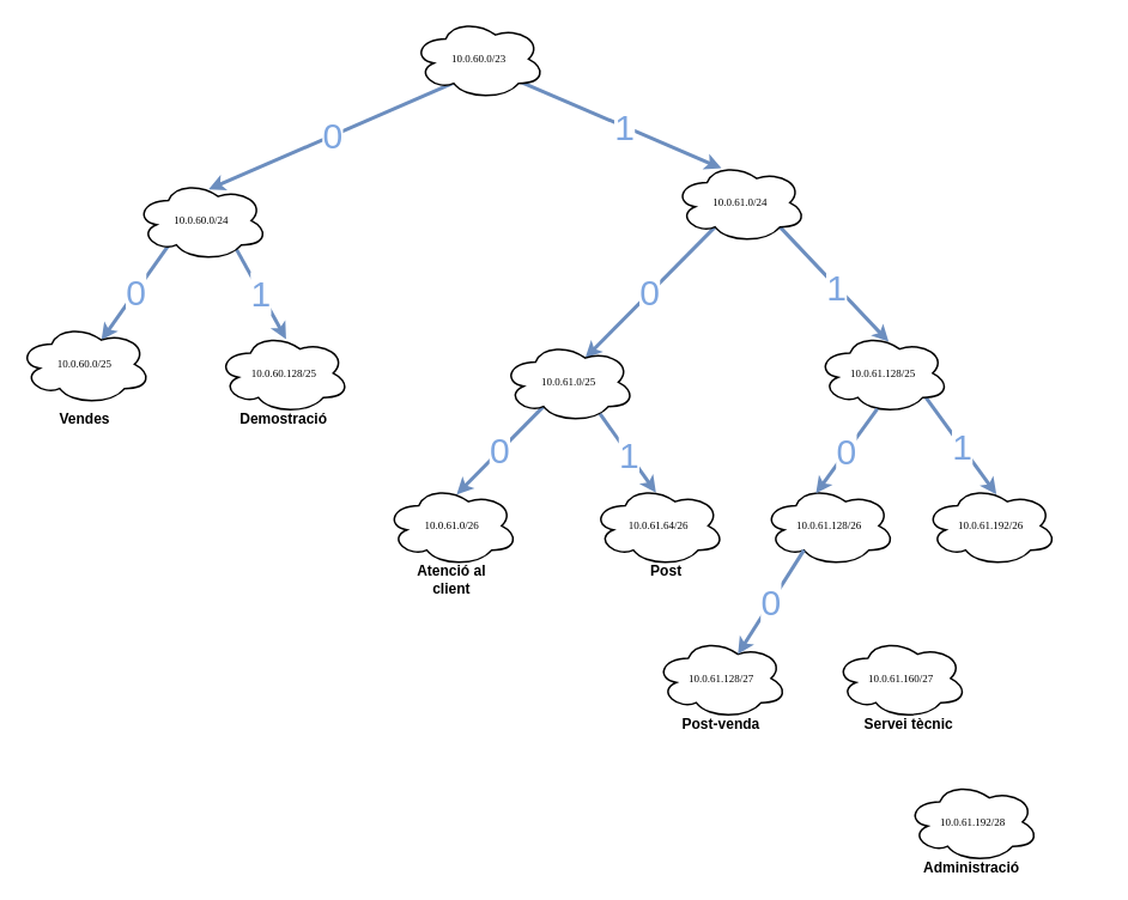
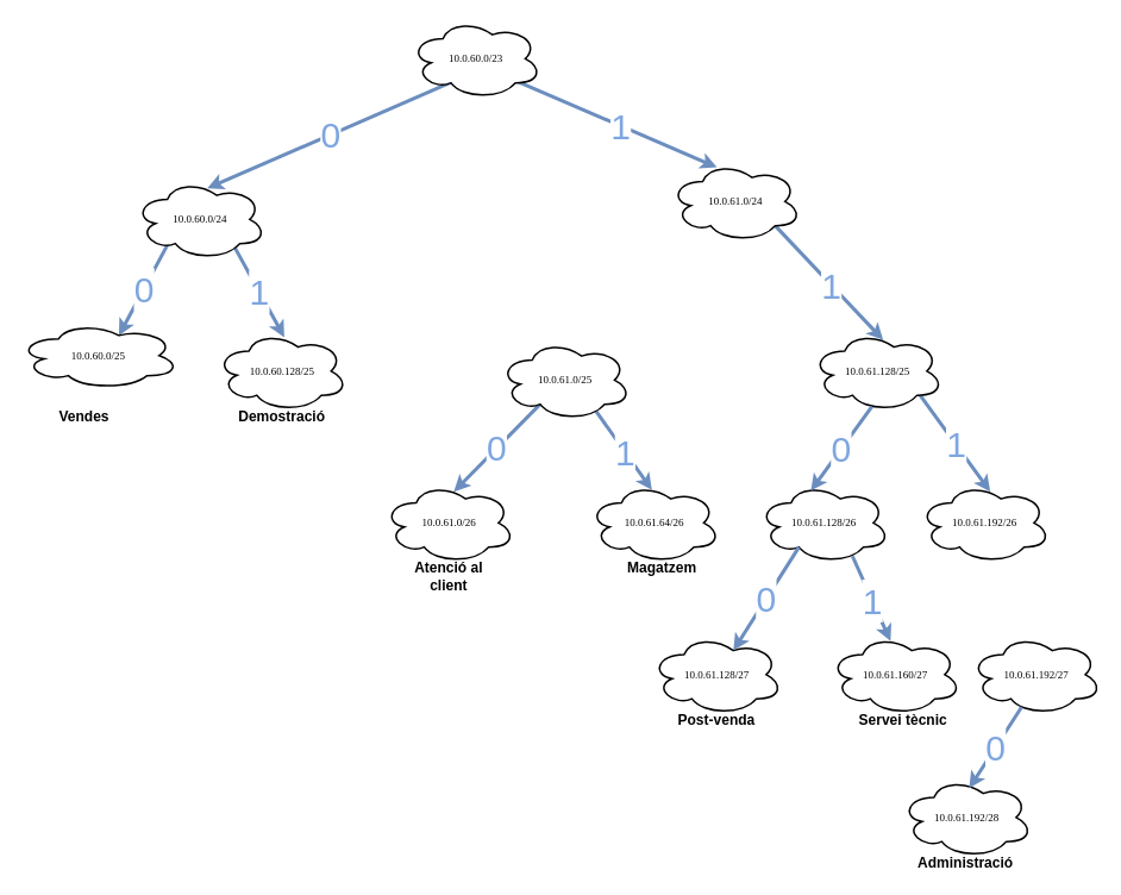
  <mxCell id="0" />
  <mxCell id="1" parent="0" />
  <mxCell id="2" style="rounded=0;orthogonalLoop=1;jettySize=auto;html=1;fillColor=#dae8fc;strokeColor=#6c8ebf;fontSize=40;strokeWidth=4;exitX=1;exitY=1;exitDx=0;exitDy=0;" edge="1" parent="1"><mxGeometry relative="1" as="geometry"><mxPoint x="1109" y="550" as="targetPoint" /><mxPoint x="1029" y="440" as="sourcePoint" /></mxGeometry></mxCell>
  <mxCell id="3" value="1" style="edgeLabel;html=1;align=center;verticalAlign=middle;resizable=0;points=[];fontColor=#7EA6E0;fontSize=40;" vertex="1" connectable="0" parent="2"><mxGeometry x="0.035" relative="1" as="geometry"><mxPoint as="offset" /></mxGeometry></mxCell>
  <mxCell id="4" style="rounded=0;orthogonalLoop=1;jettySize=auto;html=1;fillColor=#dae8fc;strokeColor=#6c8ebf;fontSize=40;strokeWidth=4;exitX=0.8;exitY=0.8;exitDx=0;exitDy=0;exitPerimeter=0;" edge="1" parent="1" source="23"><mxGeometry relative="1" as="geometry"><mxPoint x="989" y="380" as="targetPoint" /><mxPoint x="869" y="253" as="sourcePoint" /></mxGeometry></mxCell>
  <mxCell id="5" value="1" style="edgeLabel;html=1;align=center;verticalAlign=middle;resizable=0;points=[];fontColor=#7EA6E0;fontSize=40;" vertex="1" connectable="0" parent="4"><mxGeometry x="0.035" relative="1" as="geometry"><mxPoint as="offset" /></mxGeometry></mxCell>
  <mxCell id="6" value="0" style="rounded=0;orthogonalLoop=1;jettySize=auto;html=1;fillColor=#dae8fc;strokeColor=#6c8ebf;fontColor=#7EA6E0;entryX=0.552;entryY=0.113;entryDx=0;entryDy=0;exitX=0;exitY=1;exitDx=0;exitDy=0;fontSize=40;strokeWidth=4;entryPerimeter=0;" parent="1" target="22" edge="1"><mxGeometry relative="1" as="geometry"><mxPoint x="224" y="200" as="targetPoint" /><mxPoint x="508" y="90" as="sourcePoint" /></mxGeometry></mxCell>
  <mxCell id="7" style="rounded=0;orthogonalLoop=1;jettySize=auto;html=1;fillColor=#dae8fc;strokeColor=#6c8ebf;exitX=1;exitY=1;exitDx=0;exitDy=0;entryX=0.358;entryY=0.073;entryDx=0;entryDy=0;fontSize=40;strokeWidth=4;entryPerimeter=0;" parent="1" target="23" edge="1"><mxGeometry relative="1" as="geometry"><mxPoint x="828" y="190" as="targetPoint" /><mxPoint x="578" y="90" as="sourcePoint" /></mxGeometry></mxCell>
  <mxCell id="8" value="1" style="edgeLabel;html=1;align=center;verticalAlign=middle;resizable=0;points=[];fontColor=#7EA6E0;fontSize=40;" parent="7" vertex="1" connectable="0"><mxGeometry x="0.035" relative="1" as="geometry"><mxPoint as="offset" /></mxGeometry></mxCell>
  <mxCell id="9" value="0" style="rounded=0;orthogonalLoop=1;jettySize=auto;html=1;fillColor=#dae8fc;strokeColor=#6c8ebf;fontColor=#7EA6E0;entryX=0.625;entryY=0.2;entryDx=0;entryDy=0;exitX=0;exitY=1;exitDx=0;exitDy=0;fontSize=40;strokeWidth=4;entryPerimeter=0;" parent="1" target="25" edge="1"><mxGeometry relative="1" as="geometry"><mxPoint x="94" y="380" as="targetPoint" /><mxPoint x="189" y="270" as="sourcePoint" /></mxGeometry></mxCell>
  <mxCell id="10" style="rounded=0;orthogonalLoop=1;jettySize=auto;html=1;fillColor=#dae8fc;strokeColor=#6c8ebf;entryX=0.519;entryY=0.078;entryDx=0;entryDy=0;exitX=1;exitY=1;exitDx=0;exitDy=0;fontSize=40;strokeWidth=4;entryPerimeter=0;" parent="1" target="26" edge="1"><mxGeometry relative="1" as="geometry"><mxPoint x="326.5" y="380" as="targetPoint" /><mxPoint x="259" y="270" as="sourcePoint" /></mxGeometry></mxCell>
  <mxCell id="11" value="1" style="edgeLabel;html=1;align=center;verticalAlign=middle;resizable=0;points=[];fontColor=#7EA6E0;fontSize=40;" parent="10" vertex="1" connectable="0"><mxGeometry x="0.035" relative="1" as="geometry"><mxPoint as="offset" /></mxGeometry></mxCell>
- <mxCell id="12" value="0" style="rounded=0;orthogonalLoop=1;jettySize=auto;html=1;fillColor=#dae8fc;strokeColor=#6c8ebf;fontColor=#7EA6E0;entryX=0.625;entryY=0.2;entryDx=0;entryDy=0;exitX=0.31;exitY=0.8;exitDx=0;exitDy=0;fontSize=40;strokeWidth=4;entryPerimeter=0;exitPerimeter=0;" parent="1" source="23" target="27" edge="1"><mxGeometry relative="1" as="geometry"><mxPoint x="732.5" y="380" as="targetPoint" /><mxPoint x="793" y="260" as="sourcePoint" /></mxGeometry></mxCell>
  <mxCell id="13" value="Vendes" style="text;html=1;strokeColor=none;fillColor=none;align=center;verticalAlign=middle;whiteSpace=wrap;rounded=0;fontStyle=1;fontSize=16;" parent="1" vertex="1"><mxGeometry x="64" y="450" width="60" height="30" as="geometry" /></mxCell>
  <mxCell id="14" value="0" style="rounded=0;orthogonalLoop=1;jettySize=auto;html=1;fillColor=#dae8fc;strokeColor=#6c8ebf;fontColor=#7EA6E0;entryX=0.5;entryY=0;entryDx=0;entryDy=0;exitX=0.31;exitY=0.8;exitDx=0;exitDy=0;fontSize=40;strokeWidth=4;exitPerimeter=0;" parent="1" source="27" edge="1"><mxGeometry relative="1" as="geometry"><mxPoint x="508" y="550" as="targetPoint" /><mxPoint x="597.5" y="460" as="sourcePoint" /></mxGeometry></mxCell>
  <mxCell id="15" style="rounded=0;orthogonalLoop=1;jettySize=auto;html=1;fillColor=#dae8fc;strokeColor=#6c8ebf;entryX=0.481;entryY=0.091;entryDx=0;entryDy=0;fontSize=40;strokeWidth=4;exitX=1;exitY=1;exitDx=0;exitDy=0;entryPerimeter=0;" parent="1" target="29" edge="1"><mxGeometry relative="1" as="geometry"><mxPoint x="774" y="550" as="targetPoint" /><mxPoint x="667.5" y="460" as="sourcePoint" /></mxGeometry></mxCell>
  <mxCell id="16" value="1" style="edgeLabel;html=1;align=center;verticalAlign=middle;resizable=0;points=[];fontColor=#7EA6E0;fontSize=40;" parent="15" vertex="1" connectable="0"><mxGeometry x="0.035" relative="1" as="geometry"><mxPoint as="offset" /></mxGeometry></mxCell>
  <mxCell id="17" value="Atenció al client" style="text;html=1;strokeColor=none;fillColor=none;align=center;verticalAlign=middle;whiteSpace=wrap;rounded=0;fontStyle=1;fontSize=16;" parent="1" vertex="1"><mxGeometry x="450.25" y="630" width="105" height="30" as="geometry" /></mxCell>
- <mxCell id="18" value="Post" style="text;html=1;strokeColor=none;fillColor=none;align=center;verticalAlign=middle;whiteSpace=wrap;rounded=0;fontStyle=1;fontSize=16;" parent="1" vertex="1"><mxGeometry x="689" y="620" width="105" height="30" as="geometry" /></mxCell>
+ <mxCell id="18" value="Magatzem" style="text;html=1;strokeColor=none;fillColor=none;align=center;verticalAlign=middle;whiteSpace=wrap;rounded=0;fontStyle=1;fontSize=16;" parent="1" vertex="1"><mxGeometry x="689" y="620" width="105" height="30" as="geometry" /></mxCell>
  <mxCell id="19" value="Post-venda" style="text;html=1;strokeColor=none;fillColor=none;align=center;verticalAlign=middle;whiteSpace=wrap;rounded=0;fontStyle=1;fontSize=16;" parent="1" vertex="1"><mxGeometry x="750" y="790" width="105" height="30" as="geometry" /></mxCell>
  <mxCell id="20" value="Servei tècnic" style="text;html=1;strokeColor=none;fillColor=none;align=center;verticalAlign=middle;whiteSpace=wrap;rounded=0;fontStyle=1;fontSize=16;" parent="1" vertex="1"><mxGeometry x="959" y="790" width="105" height="30" as="geometry" /></mxCell>
  <mxCell id="21" value="Administració" style="text;html=1;strokeColor=none;fillColor=none;align=center;verticalAlign=middle;whiteSpace=wrap;rounded=0;fontStyle=1;fontSize=16;" parent="1" vertex="1"><mxGeometry x="1029" y="950" width="105" height="30" as="geometry" /></mxCell>
  <mxCell id="22" value="10.0.60.0/24" style="ellipse;shape=cloud;whiteSpace=wrap;html=1;rounded=0;shadow=0;comic=0;strokeWidth=2;fontFamily=Verdana;fontSize=12;" vertex="1" parent="1"><mxGeometry x="150.25" y="200" width="147.5" height="90" as="geometry" /></mxCell>
  <mxCell id="23" value="10.0.61.0/24" style="ellipse;shape=cloud;whiteSpace=wrap;html=1;rounded=0;shadow=0;comic=0;strokeWidth=2;fontFamily=Verdana;fontSize=12;" vertex="1" parent="1"><mxGeometry x="750" y="180" width="147.5" height="90" as="geometry" /></mxCell>
  <mxCell id="24" value="10.0.60.0/23" style="ellipse;shape=cloud;whiteSpace=wrap;html=1;rounded=0;shadow=0;comic=0;strokeWidth=2;fontFamily=Verdana;fontSize=12;" vertex="1" parent="1"><mxGeometry x="459" y="20" width="147.5" height="90" as="geometry" /></mxCell>
- <mxCell id="25" value="10.0.60.0/25" style="ellipse;shape=cloud;whiteSpace=wrap;html=1;rounded=0;shadow=0;comic=0;strokeWidth=2;fontFamily=Verdana;fontSize=12;" vertex="1" parent="1"><mxGeometry x="20.25" y="360" width="147.5" height="90" as="geometry" /></mxCell>
+ <mxCell id="25" value="10.0.60.0/25" style="ellipse;shape=cloud;whiteSpace=wrap;html=1;rounded=0;shadow=0;comic=0;strokeWidth=2;fontFamily=Verdana;fontSize=12;" vertex="1" parent="1"><mxGeometry x="20.25" y="360" width="180" height="75" as="geometry" /></mxCell>
  <mxCell id="26" value="10.0.60.128/25" style="ellipse;shape=cloud;whiteSpace=wrap;html=1;rounded=0;shadow=0;comic=0;strokeWidth=2;fontFamily=Verdana;fontSize=12;" vertex="1" parent="1"><mxGeometry x="241.5" y="370" width="147.5" height="90" as="geometry" /></mxCell>
  <mxCell id="27" value="10.0.61.0/25" style="ellipse;shape=cloud;whiteSpace=wrap;html=1;rounded=0;shadow=0;comic=0;strokeWidth=2;fontFamily=Verdana;fontSize=12;" vertex="1" parent="1"><mxGeometry x="559" y="380" width="147.5" height="90" as="geometry" /></mxCell>
  <mxCell id="28" value="10.0.61.0/26" style="ellipse;shape=cloud;whiteSpace=wrap;html=1;rounded=0;shadow=0;comic=0;strokeWidth=2;fontFamily=Verdana;fontSize=12;" vertex="1" parent="1"><mxGeometry x="429" y="540" width="147.5" height="90" as="geometry" /></mxCell>
  <mxCell id="29" value="10.0.61.64/26" style="ellipse;shape=cloud;whiteSpace=wrap;html=1;rounded=0;shadow=0;comic=0;strokeWidth=2;fontFamily=Verdana;fontSize=12;" vertex="1" parent="1"><mxGeometry x="659" y="540" width="147.5" height="90" as="geometry" /></mxCell>
  <mxCell id="30" value="10.0.61.128/27" style="ellipse;shape=cloud;whiteSpace=wrap;html=1;rounded=0;shadow=0;comic=0;strokeWidth=2;fontFamily=Verdana;fontSize=12;" vertex="1" parent="1"><mxGeometry x="729" y="710" width="147.5" height="90" as="geometry" /></mxCell>
  <mxCell id="31" value="Demostració" style="text;html=1;strokeColor=none;fillColor=none;align=center;verticalAlign=middle;whiteSpace=wrap;rounded=0;fontStyle=1;fontSize=16;" vertex="1" parent="1"><mxGeometry x="262.75" y="450" width="105" height="30" as="geometry" /></mxCell>
  <mxCell id="32" value="10.0.61.128/25" style="ellipse;shape=cloud;whiteSpace=wrap;html=1;rounded=0;shadow=0;comic=0;strokeWidth=2;fontFamily=Verdana;fontSize=12;" vertex="1" parent="1"><mxGeometry x="909" y="370" width="147.5" height="90" as="geometry" /></mxCell>
  <mxCell id="33" value="10.0.61.128/26" style="ellipse;shape=cloud;whiteSpace=wrap;html=1;rounded=0;shadow=0;comic=0;strokeWidth=2;fontFamily=Verdana;fontSize=12;" vertex="1" parent="1"><mxGeometry x="849" y="540" width="147.5" height="90" as="geometry" /></mxCell>
  <mxCell id="34" value="0" style="rounded=0;orthogonalLoop=1;jettySize=auto;html=1;fillColor=#dae8fc;strokeColor=#6c8ebf;fontColor=#7EA6E0;entryX=0.4;entryY=0.1;entryDx=0;entryDy=0;exitX=0.457;exitY=0.94;exitDx=0;exitDy=0;fontSize=40;strokeWidth=4;exitPerimeter=0;entryPerimeter=0;" edge="1" parent="1" source="32" target="33"><mxGeometry relative="1" as="geometry"><mxPoint x="919" y="580" as="targetPoint" /><mxPoint x="1008.5" y="490" as="sourcePoint" /></mxGeometry></mxCell>
  <mxCell id="35" value="0" style="rounded=0;orthogonalLoop=1;jettySize=auto;html=1;fillColor=#dae8fc;strokeColor=#6c8ebf;fontColor=#7EA6E0;entryX=0.625;entryY=0.2;entryDx=0;entryDy=0;fontSize=40;strokeWidth=4;entryPerimeter=0;exitX=0.31;exitY=0.8;exitDx=0;exitDy=0;exitPerimeter=0;" edge="1" parent="1" source="33" target="30"><mxGeometry relative="1" as="geometry"><mxPoint x="859" y="744" as="targetPoint" /><mxPoint x="927" y="650" as="sourcePoint" /></mxGeometry></mxCell>
  <mxCell id="36" value="10.0.61.160/27" style="ellipse;shape=cloud;whiteSpace=wrap;html=1;rounded=0;shadow=0;comic=0;strokeWidth=2;fontFamily=Verdana;fontSize=12;" vertex="1" parent="1"><mxGeometry x="929" y="710" width="147.5" height="90" as="geometry" /></mxCell>
+ <mxCell id="37" style="rounded=0;orthogonalLoop=1;jettySize=auto;html=1;fillColor=#dae8fc;strokeColor=#6c8ebf;entryX=0.463;entryY=0.083;entryDx=0;entryDy=0;fontSize=40;strokeWidth=4;exitX=0.716;exitY=0.913;exitDx=0;exitDy=0;entryPerimeter=0;exitPerimeter=0;" edge="1" parent="1" source="33" target="36"><mxGeometry relative="1" as="geometry"><mxPoint x="1011.5" y="708" as="targetPoint" /><mxPoint x="949" y="620" as="sourcePoint" /></mxGeometry></mxCell>
+ <mxCell id="38" value="1" style="edgeLabel;html=1;align=center;verticalAlign=middle;resizable=0;points=[];fontColor=#7EA6E0;fontSize=40;" vertex="1" connectable="0" parent="37"><mxGeometry x="0.035" relative="1" as="geometry"><mxPoint as="offset" /></mxGeometry></mxCell>
  <mxCell id="39" value="10.0.61.192/26" style="ellipse;shape=cloud;whiteSpace=wrap;html=1;rounded=0;shadow=0;comic=0;strokeWidth=2;fontFamily=Verdana;fontSize=12;" vertex="1" parent="1"><mxGeometry x="1029" y="540" width="147.5" height="90" as="geometry" /></mxCell>
+ <mxCell id="40" value="10.0.61.192/27" style="ellipse;shape=cloud;whiteSpace=wrap;html=1;rounded=0;shadow=0;comic=0;strokeWidth=2;fontFamily=Verdana;fontSize=12;" vertex="1" parent="1"><mxGeometry x="1086.5" y="710" width="147.5" height="90" as="geometry" /></mxCell>
  <mxCell id="41" value="10.0.61.192/28" style="ellipse;shape=cloud;whiteSpace=wrap;html=1;rounded=0;shadow=0;comic=0;strokeWidth=2;fontFamily=Verdana;fontSize=12;" vertex="1" parent="1"><mxGeometry x="1009" y="870" width="147.5" height="90" as="geometry" /></mxCell>
+ <mxCell id="42" value="0" style="rounded=0;orthogonalLoop=1;jettySize=auto;html=1;fillColor=#dae8fc;strokeColor=#6c8ebf;fontColor=#7EA6E0;entryX=0.518;entryY=0.135;entryDx=0;entryDy=0;fontSize=40;strokeWidth=4;entryPerimeter=0;exitX=0.39;exitY=0.906;exitDx=0;exitDy=0;exitPerimeter=0;" edge="1" parent="1" source="40" target="41"><mxGeometry relative="1" as="geometry"><mxPoint x="1009" y="906" as="targetPoint" /><mxPoint x="1083" y="790" as="sourcePoint" /></mxGeometry></mxCell>
